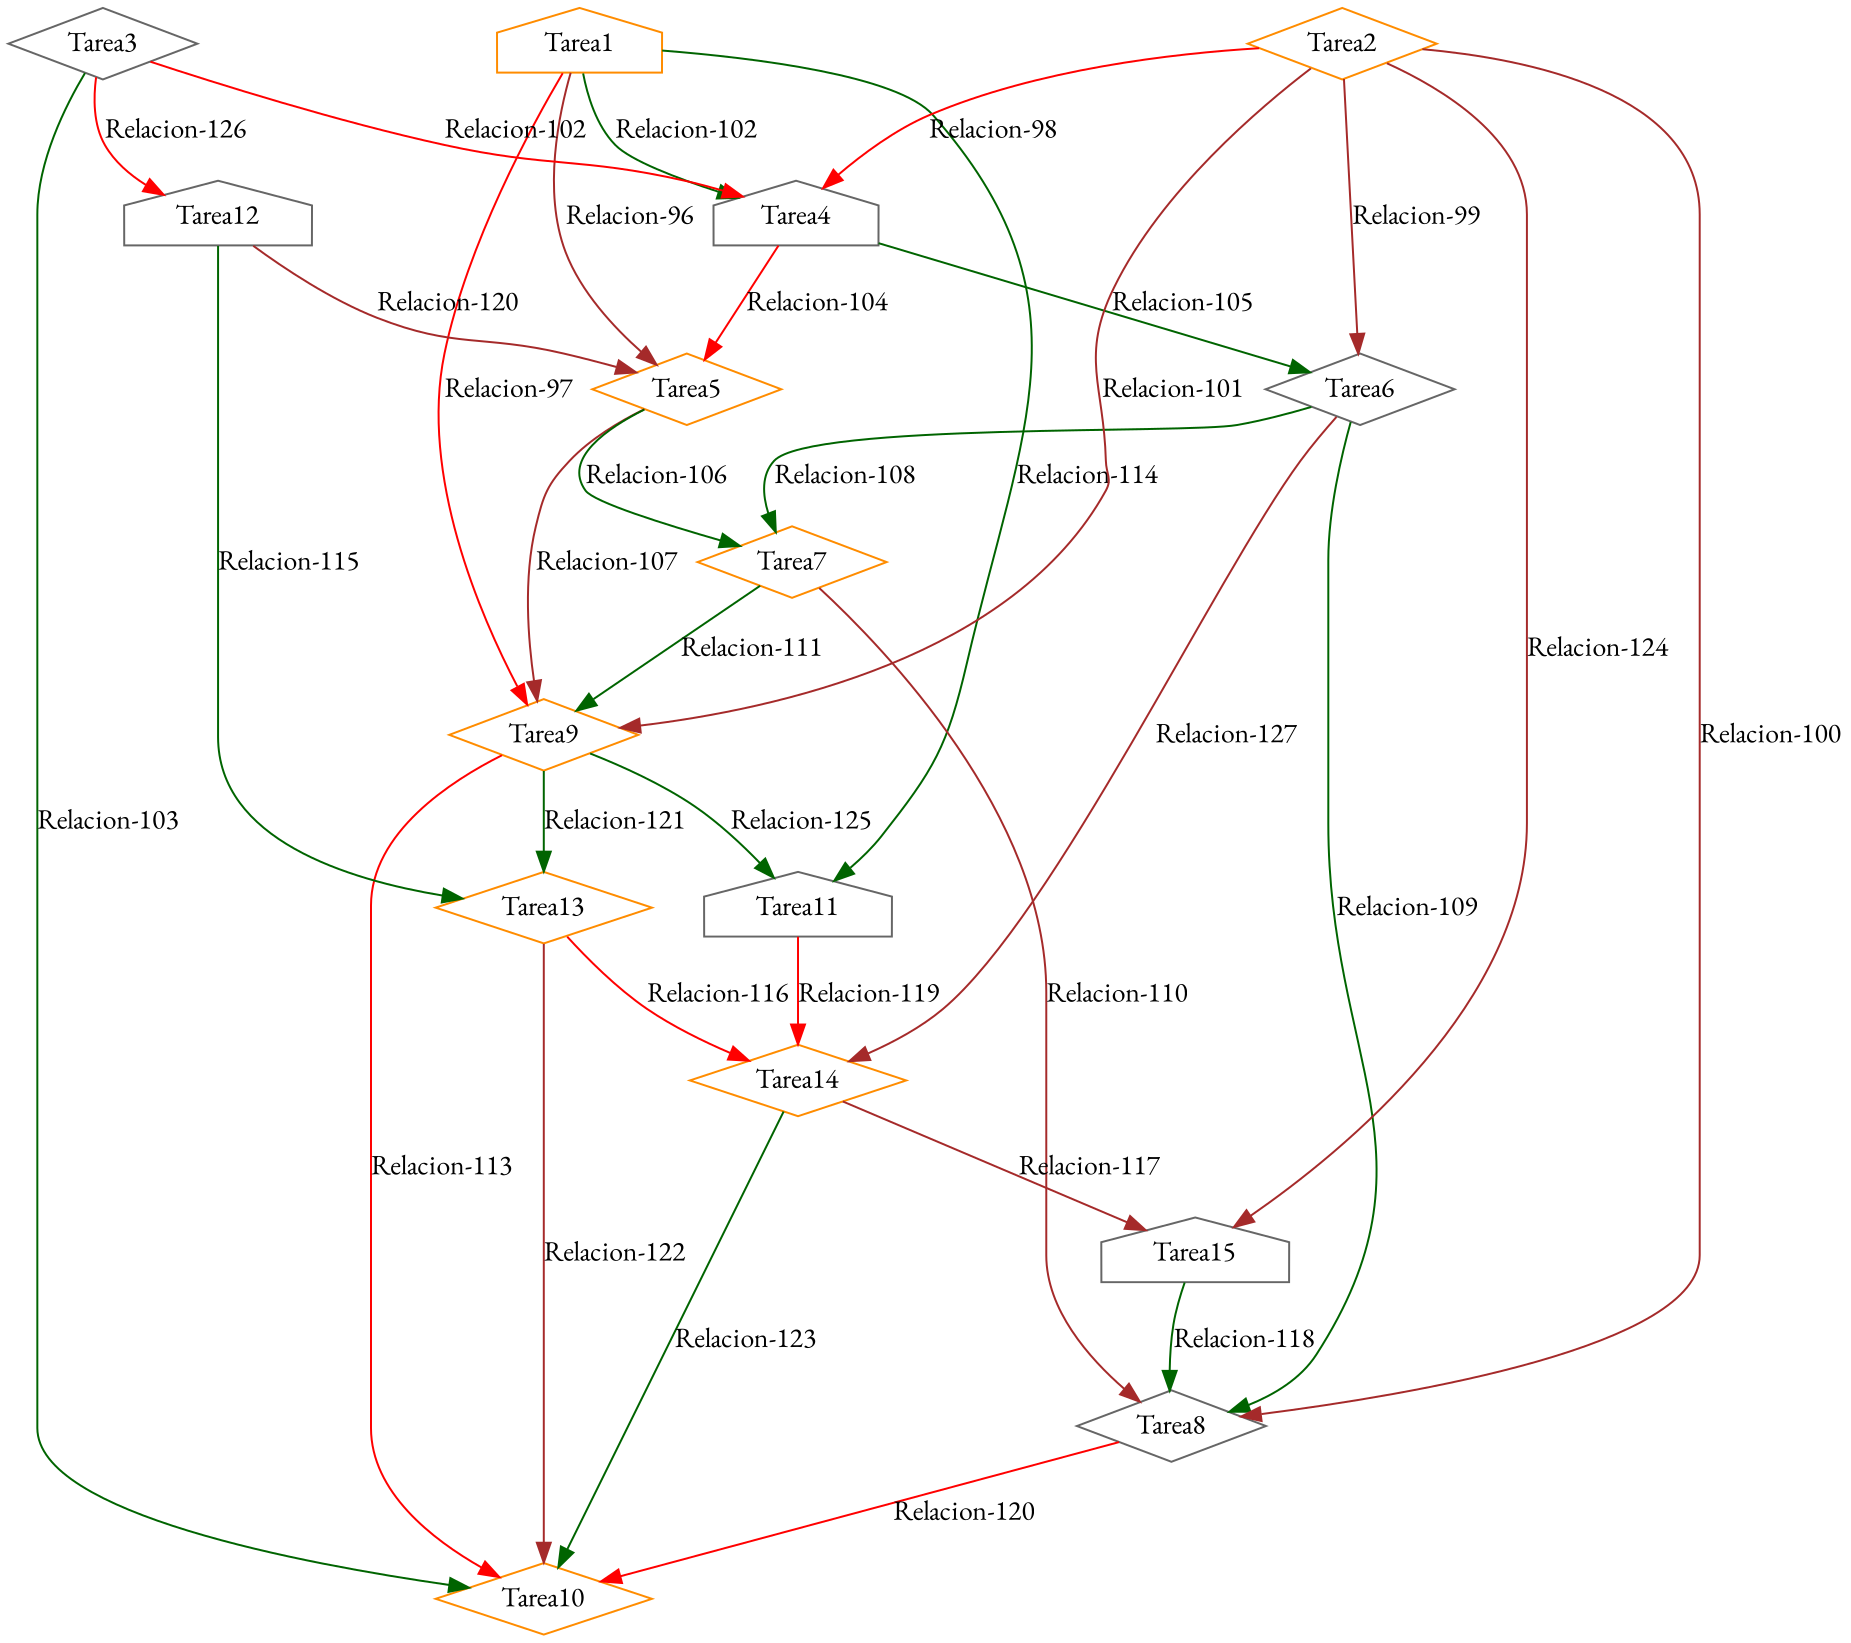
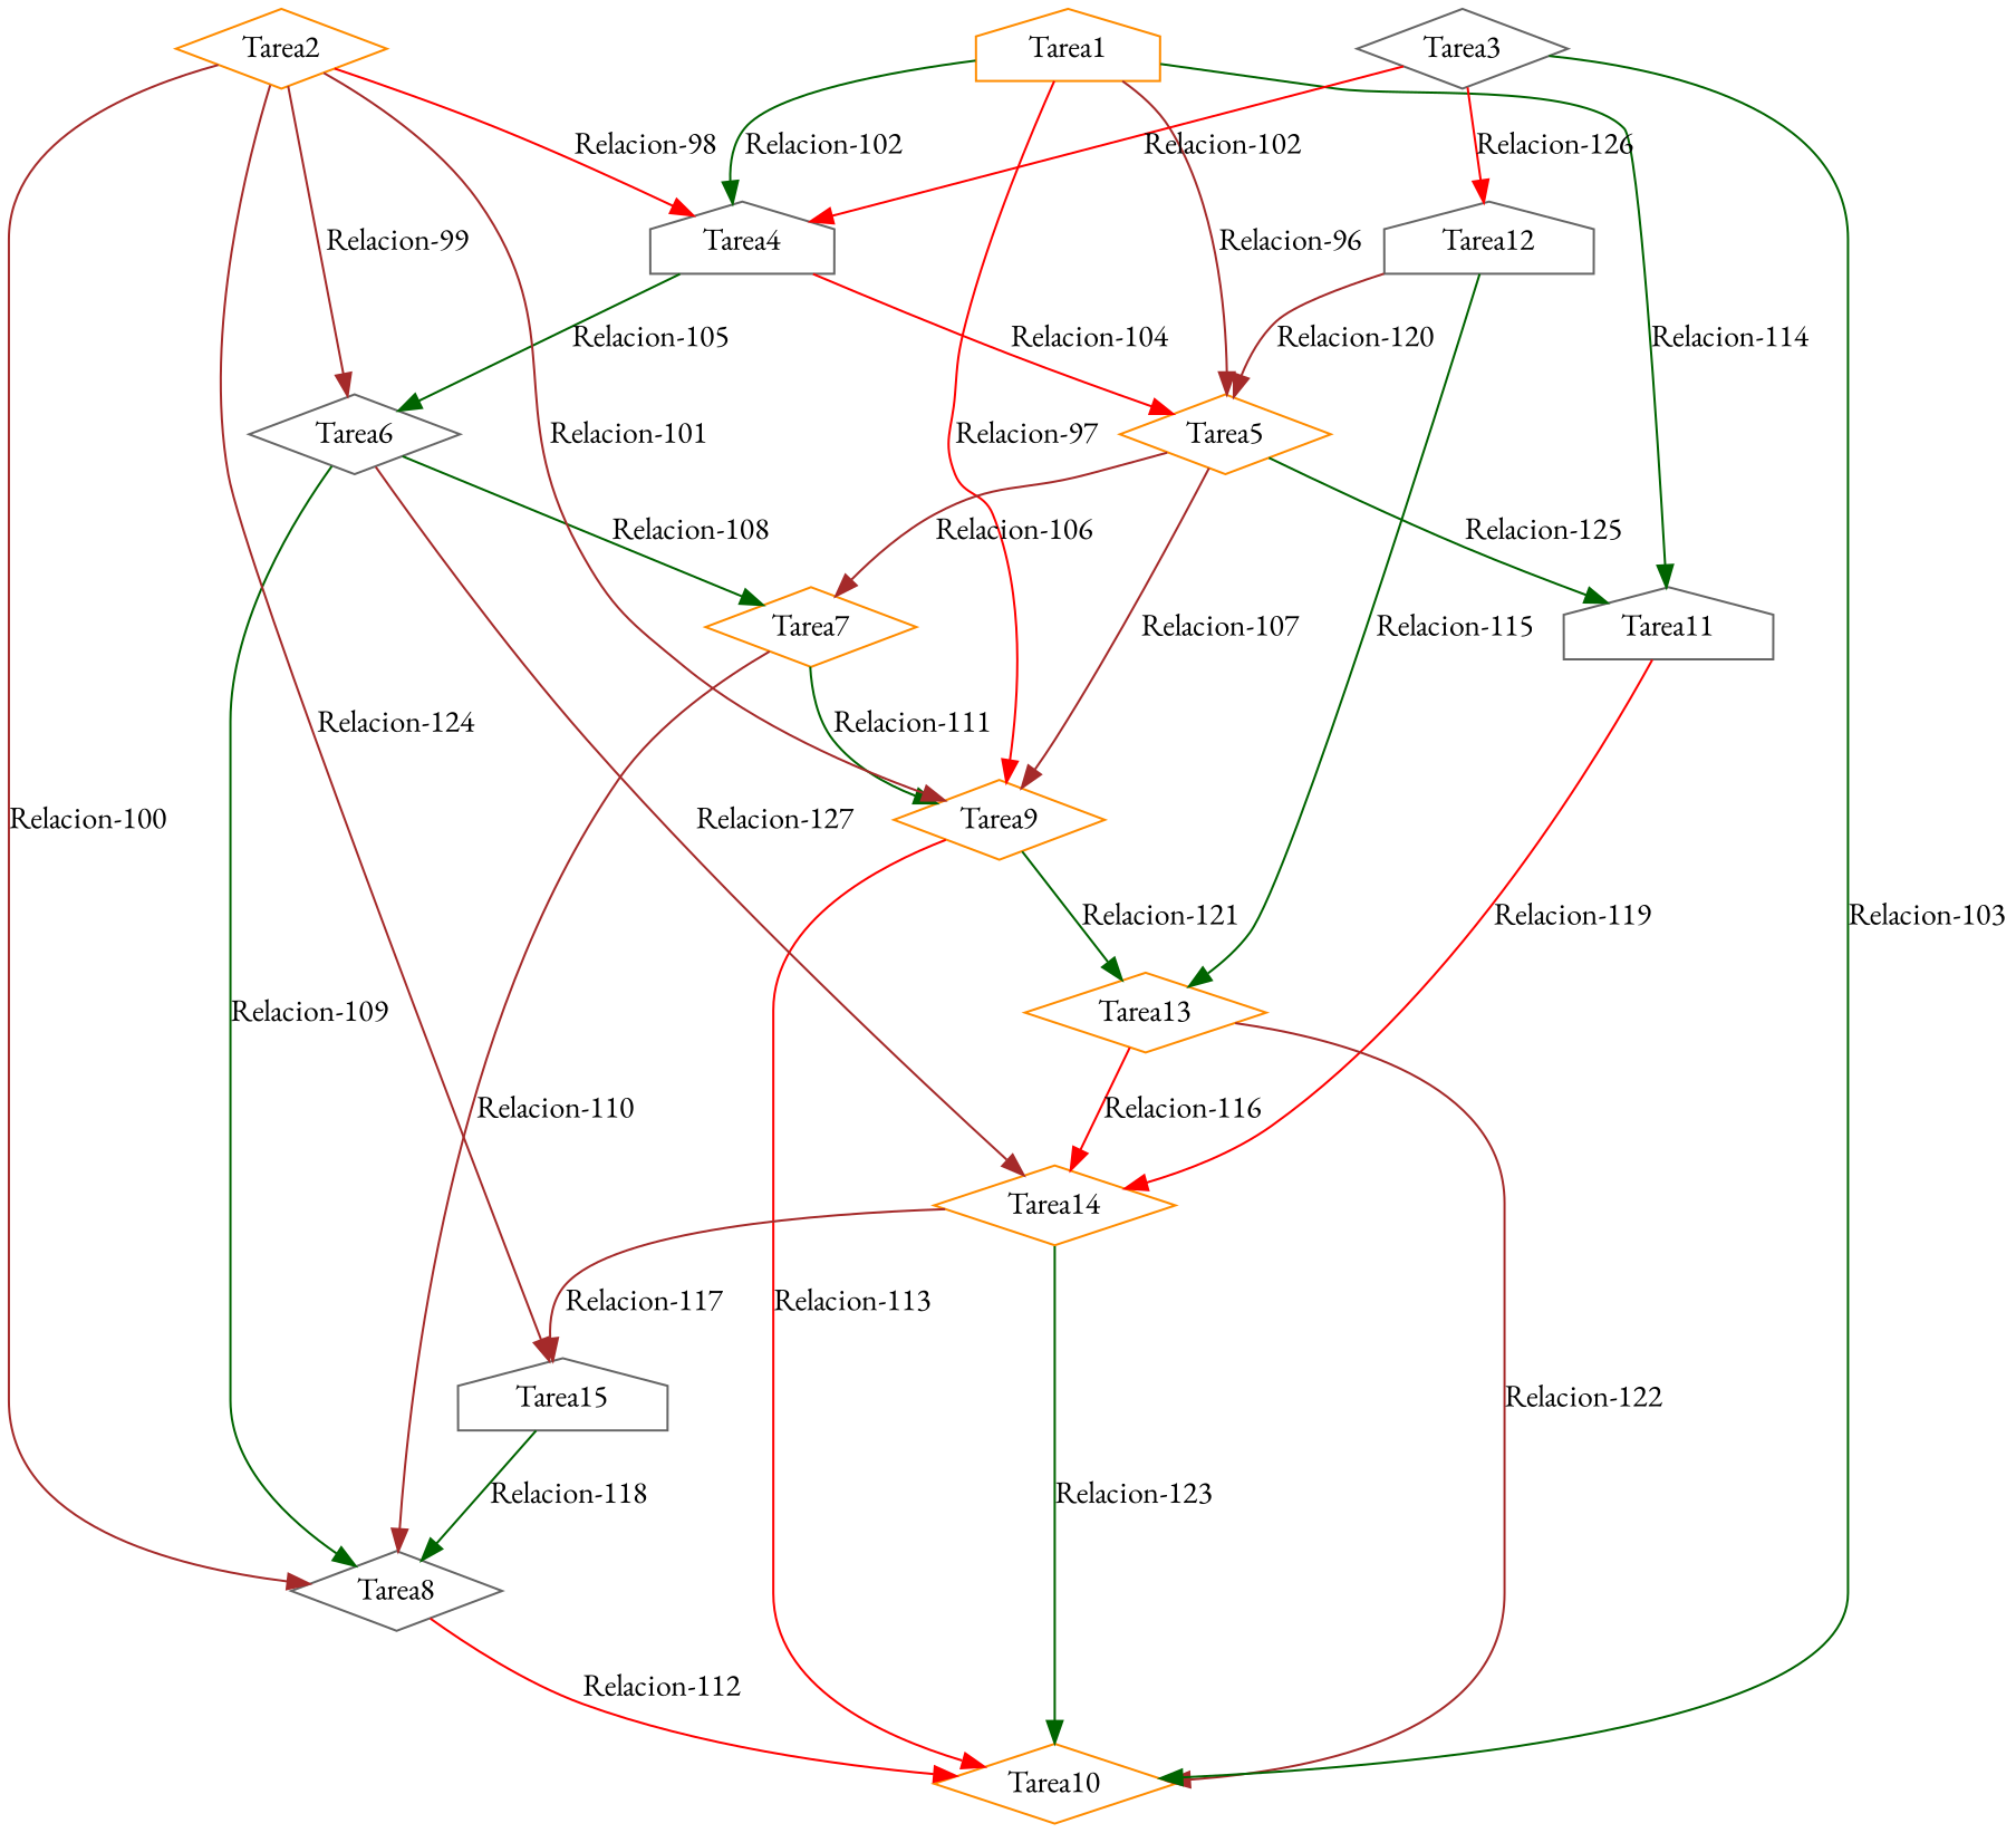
  strict digraph {
    fontname="EB Garamond"
    node [color=darkorange fontname="EB Garamond" shape=diamond]
    edge [color=darkgreen fontname="EB Garamond"]
    n1 [label=Tarea1 shape=house]
    n2 [color=gray40 label=Tarea4 shape=house]
    n3 [label=Tarea5]
    n4 [label=Tarea9]
    n5 [color=gray40 label=Tarea11 shape=house]
    n6 [color=gray40 label=Tarea6]
    n7 [label=Tarea7]
    n8 [label=Tarea10]
    n9 [label=Tarea13]
    n10 [label=Tarea14]
    n11 [label=Tarea2]
    n12 [color=gray40 label=Tarea8]
    n13 [color=gray40 label=Tarea15 shape=house]
    n14 [color=gray40 label=Tarea3]
    n15 [color=gray40 label=Tarea12 shape=house]
    n1 -> n2 [label="Relacion-102"]
    n1 -> n3 [color=brown label="Relacion-96"]
    n1 -> n4 [color=red label="Relacion-97"]
    n1 -> n5 [label="Relacion-114"]
    n2 -> n3 [color=red label="Relacion-104"]
    n2 -> n6 [label="Relacion-105"]
    n3 -> n4 [color=brown label="Relacion-107"]
-   n4 -> n5 [label="Relacion-125"]
-   n3 -> n7 [label="Relacion-106"]
+   n3 -> n5 [label="Relacion-125"]
+   n3 -> n7 [color=brown label="Relacion-106"]
    n4 -> n8 [color=red label="Relacion-113"]
    n4 -> n9 [label="Relacion-121"]
    n5 -> n10 [color=red label="Relacion-119"]
    n6 -> n7 [label="Relacion-108"]
    n6 -> n10 [color=brown label="Relacion-127"]
    n6 -> n12 [label="Relacion-109"]
    n7 -> n4 [label="Relacion-111"]
    n7 -> n12 [color=brown label="Relacion-110"]
    n9 -> n8 [color=brown label="Relacion-122"]
    n9 -> n10 [color=red label="Relacion-116"]
    n10 -> n8 [label="Relacion-123"]
    n10 -> n13 [color=brown label="Relacion-117"]
    n11 -> n2 [color=red label="Relacion-98"]
    n11 -> n4 [color=brown label="Relacion-101"]
    n11 -> n6 [color=brown label="Relacion-99"]
    n11 -> n12 [color=brown label="Relacion-100"]
    n11 -> n13 [color=brown label="Relacion-124"]
-   n12 -> n8 [color=red label="Relacion-120"]
+   n12 -> n8 [color=red label="Relacion-112"]
    n13 -> n12 [label="Relacion-118"]
    n14 -> n2 [color=red label="Relacion-102"]
    n14 -> n8 [label="Relacion-103"]
    n14 -> n15 [color=red label="Relacion-126"]
    n15 -> n3 [color=brown label="Relacion-120"]
    n15 -> n9 [label="Relacion-115"]
  }
